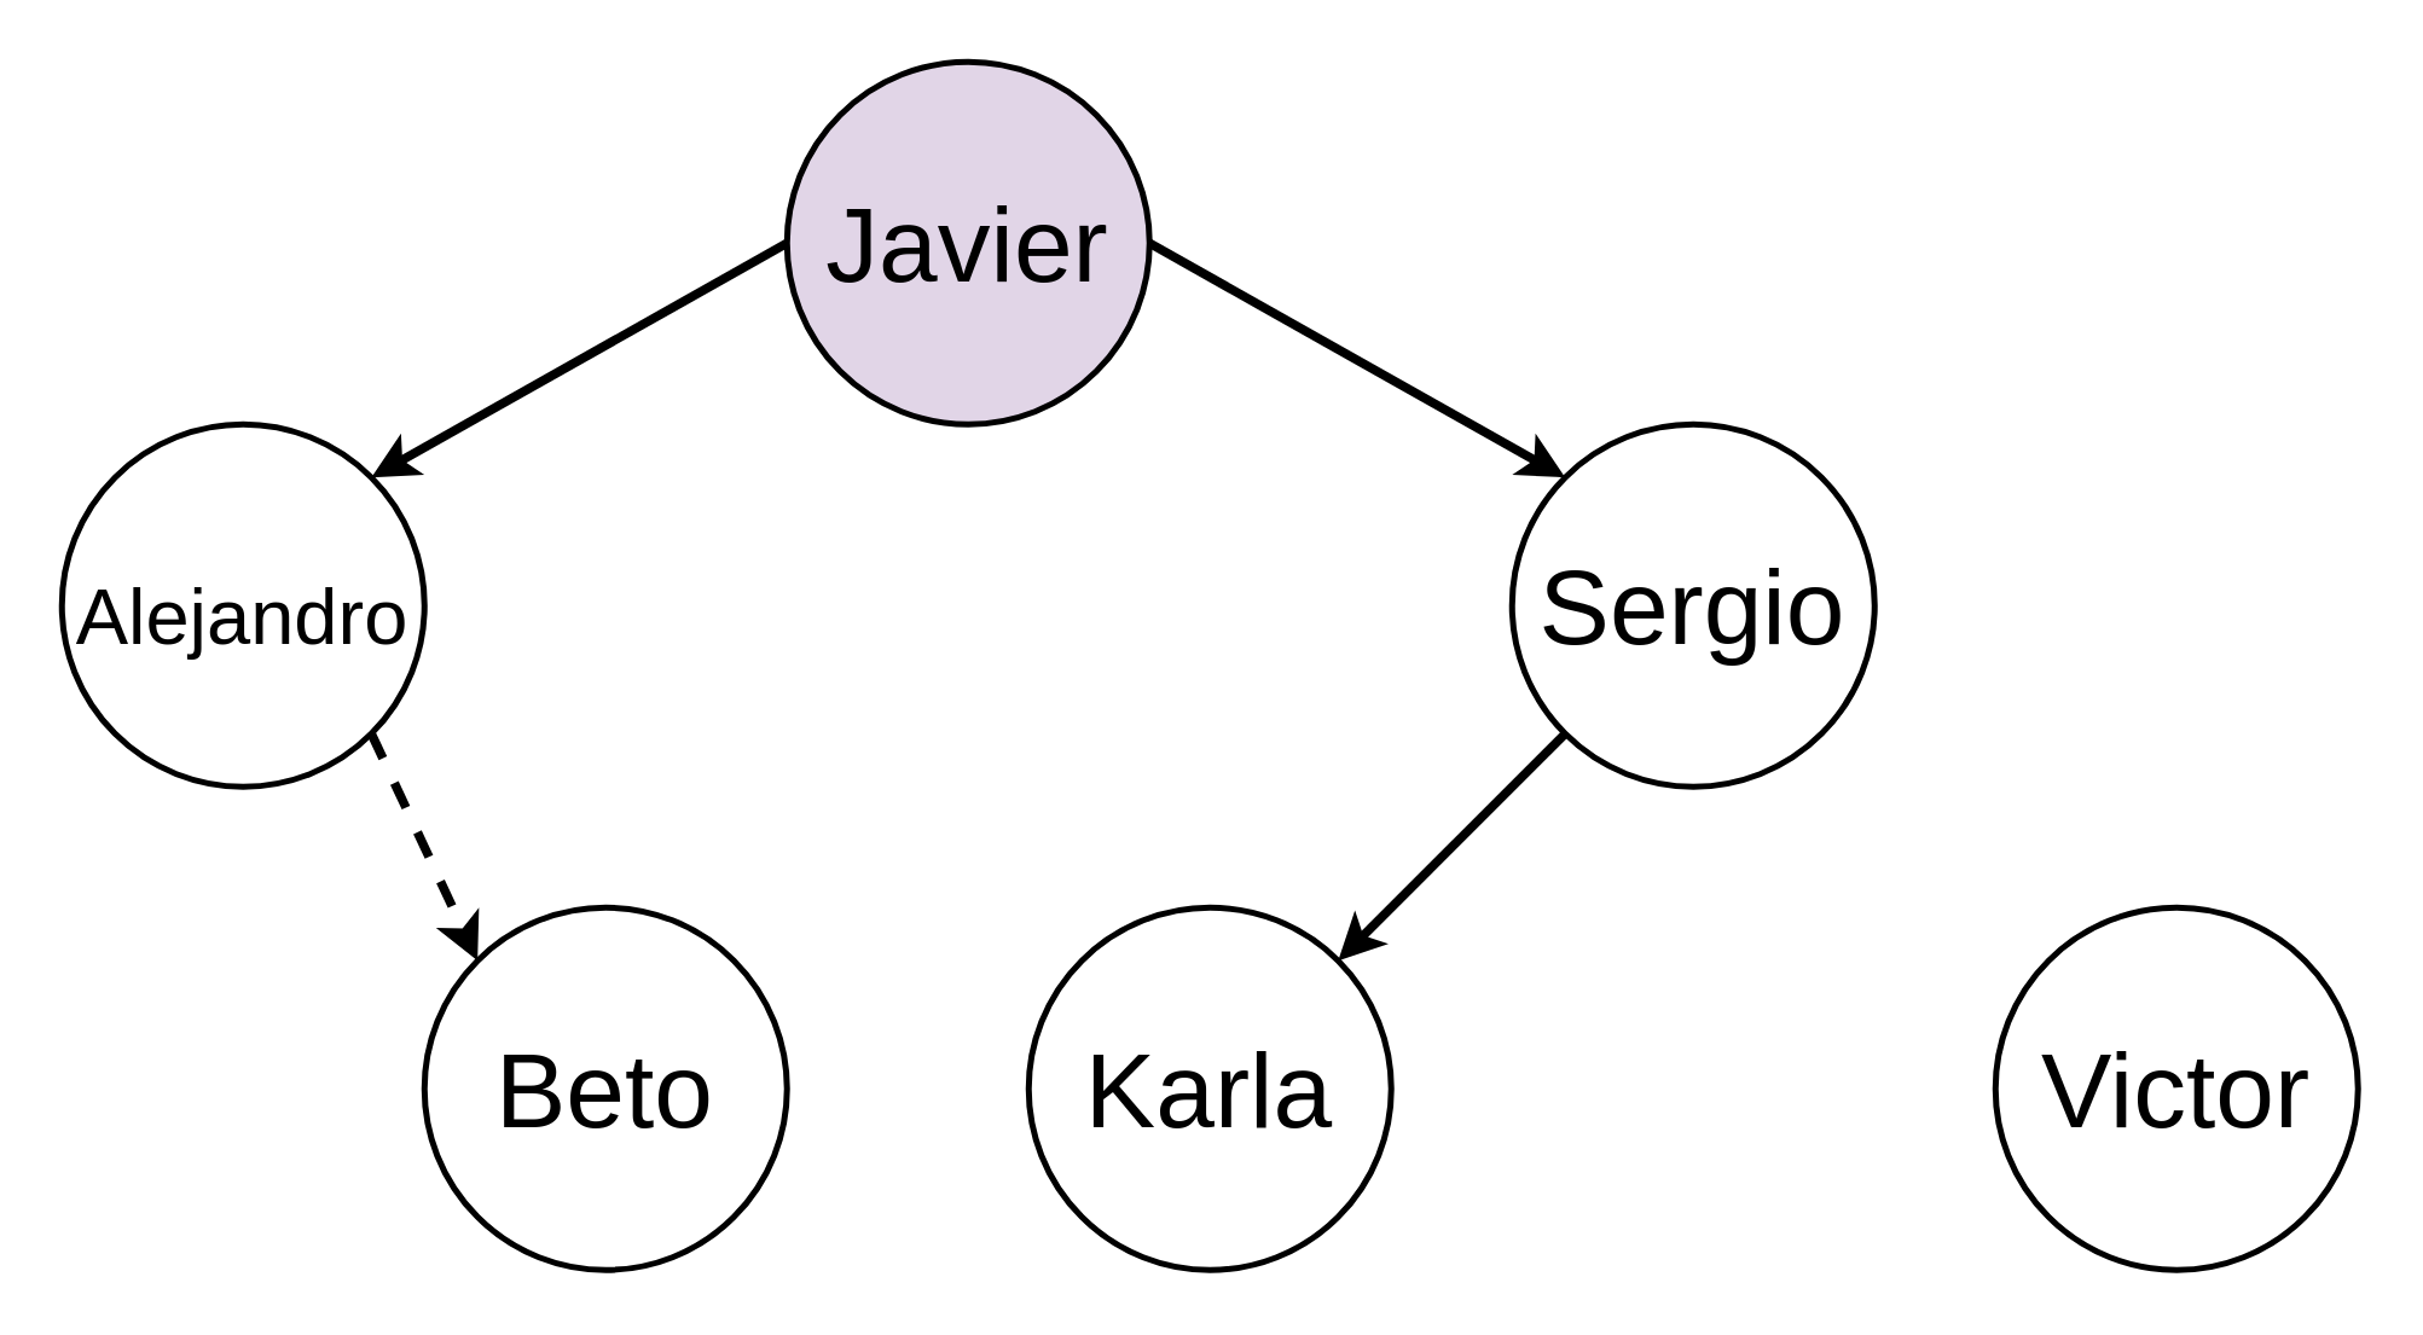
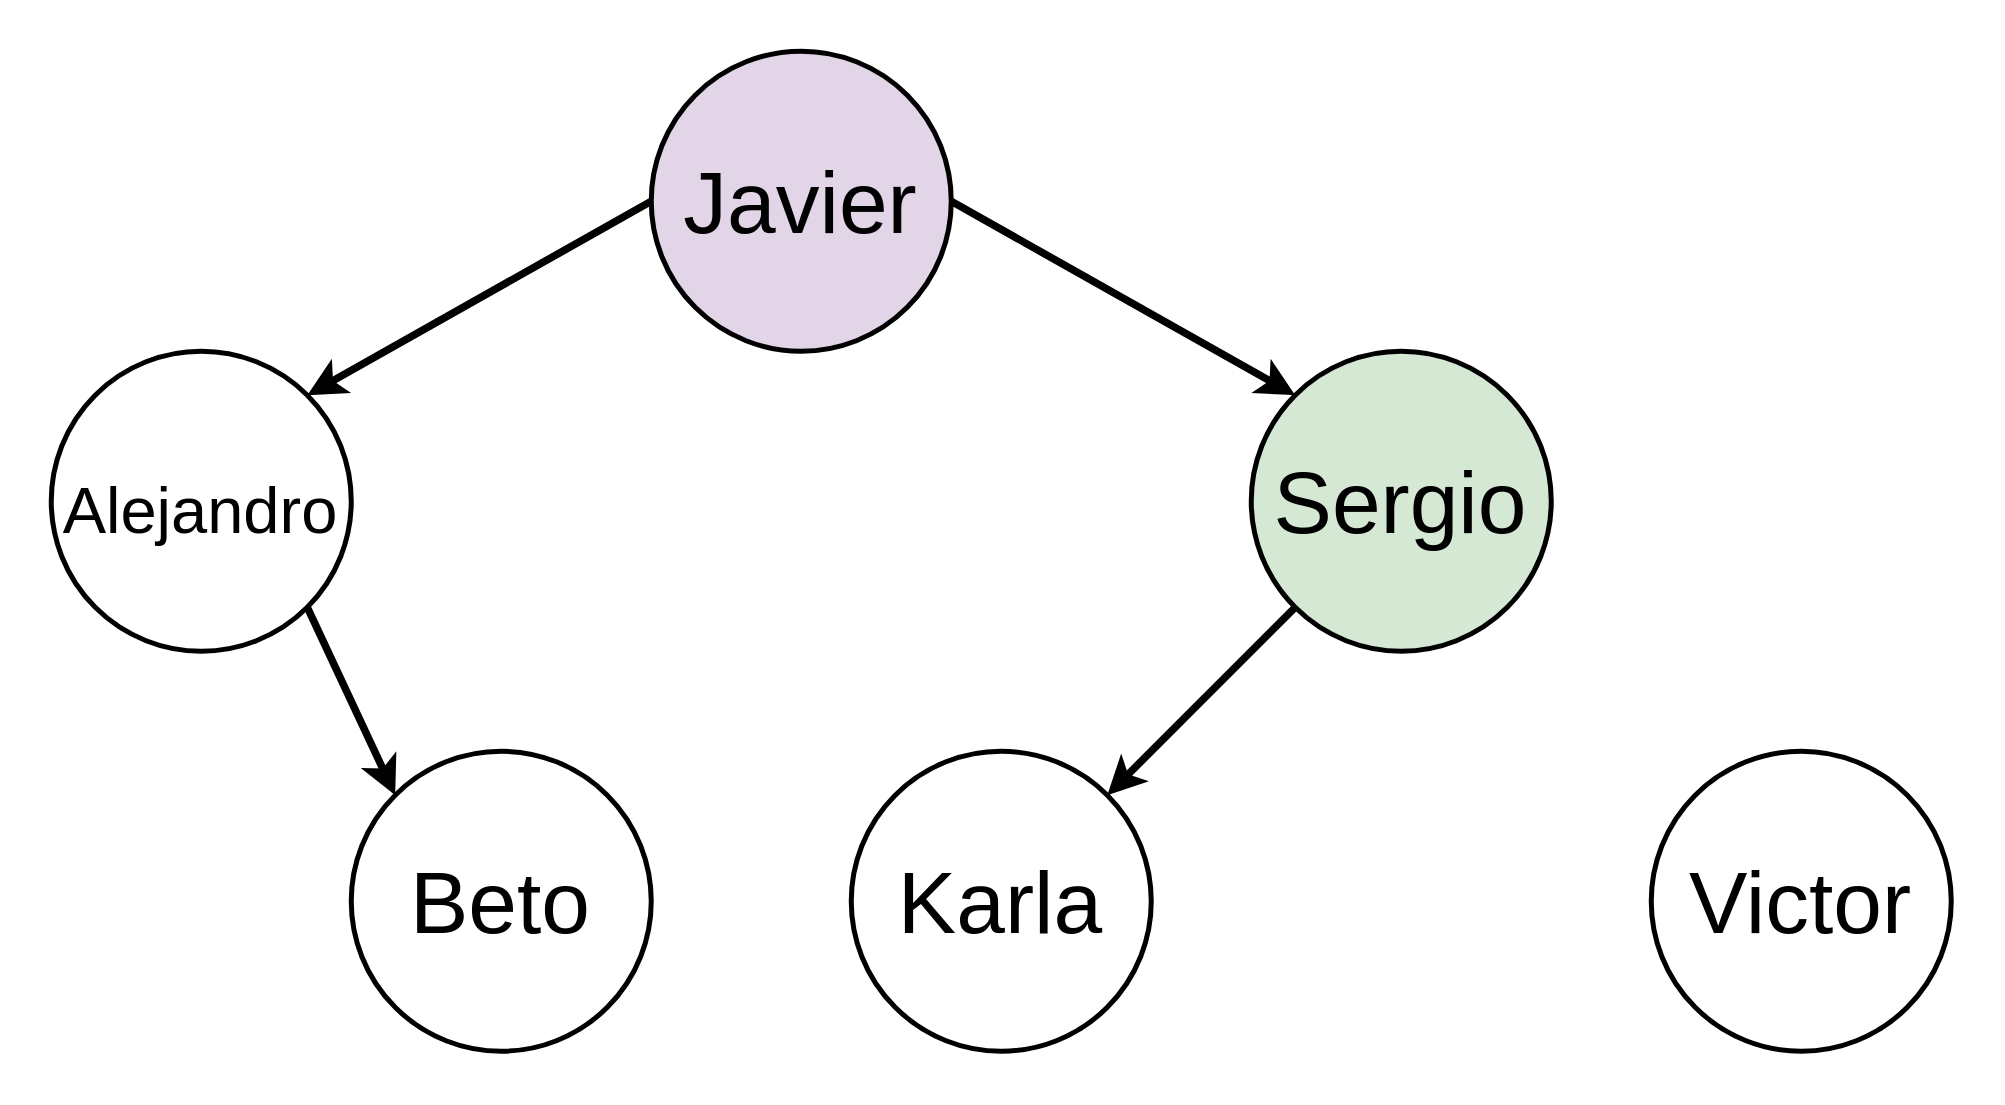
  <mxCell id="0" />
  <mxCell id="1" parent="0" />
  <mxCell id="2" style="rounded=0;orthogonalLoop=1;jettySize=auto;html=1;exitX=1;exitY=0.5;exitDx=0;exitDy=0;entryX=0;entryY=0;entryDx=0;entryDy=0;strokeWidth=3;" edge="1" parent="1" source="4" target="9"><mxGeometry relative="1" as="geometry"><mxPoint x="396" y="106.16" as="targetPoint" /></mxGeometry></mxCell>
  <mxCell id="3" style="rounded=0;orthogonalLoop=1;jettySize=auto;html=1;exitX=0;exitY=0.5;exitDx=0;exitDy=0;entryX=1;entryY=0;entryDx=0;entryDy=0;fillColor=#f8cecc;strokeWidth=3;" edge="1" parent="1" source="4" target="6"><mxGeometry relative="1" as="geometry"><mxPoint x="237.24" y="105.76" as="targetPoint" /></mxGeometry></mxCell>
  <mxCell id="4" value="Javier" style="ellipse;whiteSpace=wrap;html=1;aspect=fixed;fontSize=35;strokeWidth=2;fillColor=#e1d5e7;" vertex="1" parent="1"><mxGeometry x="260" y="20" width="120" height="120" as="geometry" /></mxCell>
- <mxCell id="5" style="rounded=0;orthogonalLoop=1;jettySize=auto;html=1;exitX=1;exitY=1;exitDx=0;exitDy=0;entryX=0;entryY=0;entryDx=0;entryDy=0;fillColor=#f8cecc;strokeWidth=3;dashed=1;" edge="1" parent="1" source="6" target="7"><mxGeometry relative="1" as="geometry" /></mxCell>
+ <mxCell id="5" style="rounded=0;orthogonalLoop=1;jettySize=auto;html=1;exitX=1;exitY=1;exitDx=0;exitDy=0;entryX=0;entryY=0;entryDx=0;entryDy=0;fillColor=#f8cecc;strokeWidth=3;" edge="1" parent="1" source="6" target="7"><mxGeometry relative="1" as="geometry" /></mxCell>
  <mxCell id="6" value="&lt;font style=&quot;font-size: 26px;&quot;&gt;Alejandro&lt;/font&gt;" style="ellipse;whiteSpace=wrap;html=1;aspect=fixed;fontSize=35;strokeWidth=2;" vertex="1" parent="1"><mxGeometry x="20" y="140" width="120" height="120" as="geometry" /></mxCell>
  <mxCell id="7" value="Beto" style="ellipse;whiteSpace=wrap;html=1;aspect=fixed;fontSize=35;strokeWidth=2;" vertex="1" parent="1"><mxGeometry x="140" y="300" width="120" height="120" as="geometry" /></mxCell>
  <mxCell id="8" style="rounded=0;orthogonalLoop=1;jettySize=auto;html=1;exitX=0;exitY=1;exitDx=0;exitDy=0;entryX=1;entryY=0;entryDx=0;entryDy=0;strokeWidth=3;" edge="1" parent="1" source="9" target="10"><mxGeometry relative="1" as="geometry" /></mxCell>
- <mxCell id="9" value="Sergio" style="ellipse;whiteSpace=wrap;html=1;aspect=fixed;fontSize=35;strokeWidth=2;" vertex="1" parent="1"><mxGeometry x="500" y="140" width="120" height="120" as="geometry" /></mxCell>
+ <mxCell id="9" value="Sergio" style="ellipse;whiteSpace=wrap;html=1;aspect=fixed;fontSize=35;strokeWidth=2;fillColor=#d5e8d4;" vertex="1" parent="1"><mxGeometry x="500" y="140" width="120" height="120" as="geometry" /></mxCell>
  <mxCell id="10" value="Karla" style="ellipse;whiteSpace=wrap;html=1;aspect=fixed;fontSize=35;strokeWidth=2;" vertex="1" parent="1"><mxGeometry x="340" y="300" width="120" height="120" as="geometry" /></mxCell>
  <mxCell id="11" value="Victor" style="ellipse;whiteSpace=wrap;html=1;aspect=fixed;fontSize=35;strokeWidth=2;" vertex="1" parent="1"><mxGeometry x="660" y="300" width="120" height="120" as="geometry" /></mxCell>
